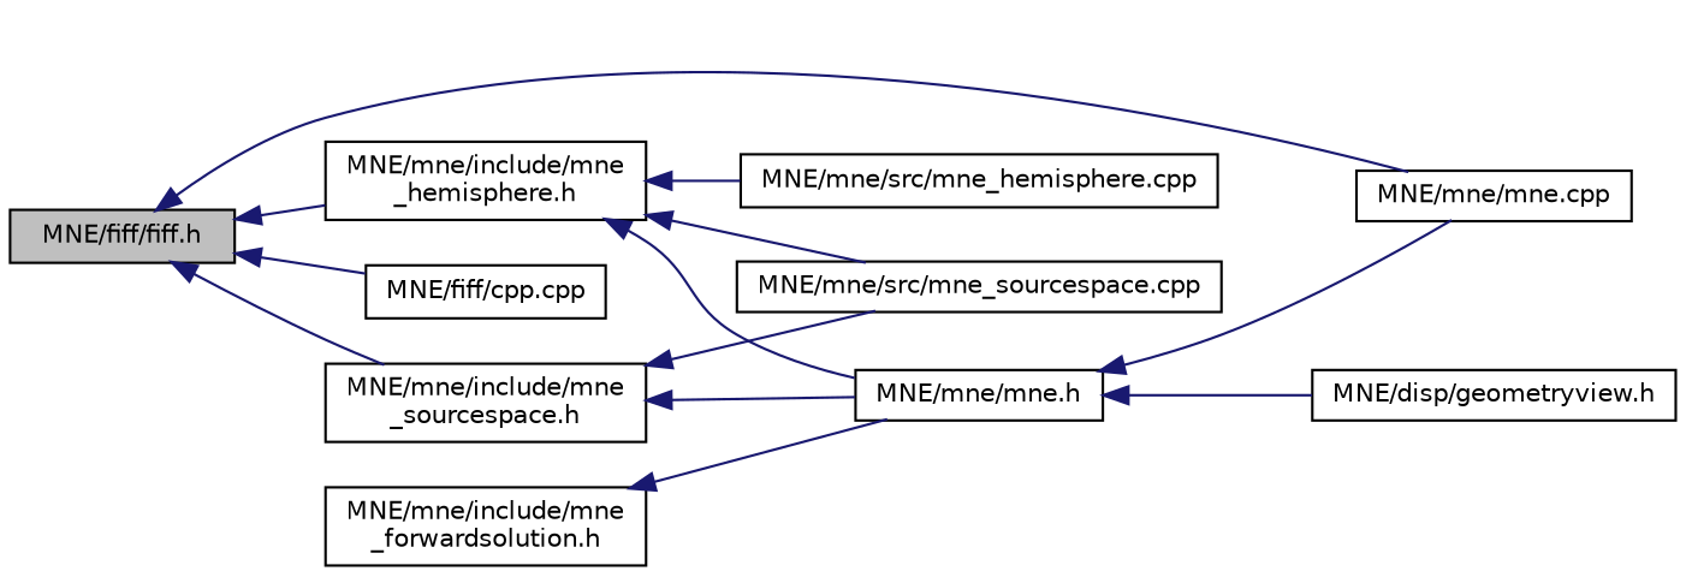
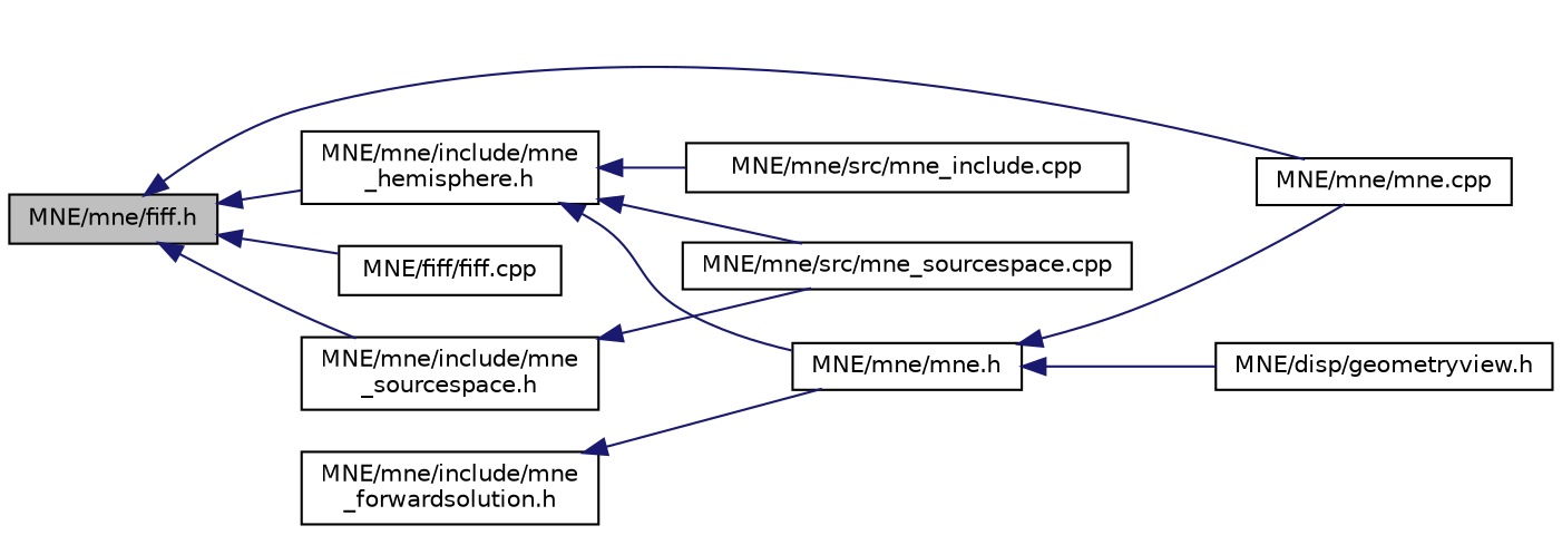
  digraph {
    rankdir=LR
    node [color=black fillcolor=white fontname=Helvetica fontsize=10 shape=record style=filled]
    edge [color=midnightblue dir=back fontname=Helvetica fontsize=10 labelfontname=Helvetica labelfontsize=10 style=solid]
-   n1 [fillcolor=grey75 fontcolor=black height=0.2 label="MNE/fiff/fiff.h" width=0.4]
+   n1 [fillcolor=grey75 fontcolor=black height=0.2 label="MNE/mne/fiff.h" width=0.4]
    n2 [height=0.2 label="MNE/mne/include/mne\l_hemisphere.h" width=0.4]
    n3 [height=0.2 label="MNE/mne/include/mne\l_sourcespace.h" width=0.4]
    n4 [height=0.2 label="MNE/mne/mne.cpp" width=0.4]
-   n5 [height=0.2 label="MNE/fiff/cpp.cpp" width=0.4]
+   n5 [height=0.2 label="MNE/fiff/fiff.cpp" width=0.4]
    n6 [height=0.2 label="MNE/mne/mne.h" width=0.4]
-   n7 [height=0.2 label="MNE/mne/src/mne_hemisphere.cpp" width=0.4]
+   n7 [height=0.2 label="MNE/mne/src/mne_include.cpp" width=0.4]
    n8 [height=0.2 label="MNE/mne/src/mne_sourcespace.cpp" width=0.4]
    n9 [height=0.2 label="MNE/disp/geometryview.h" width=0.4]
    n10 [height=0.2 label="MNE/mne/include/mne\l_forwardsolution.h" width=0.4]
    n1 -> n2
    n1 -> n3
    n1 -> n4
    n1 -> n5
    n2 -> n6
    n2 -> n7
    n2 -> n8
-   n3 -> n6
    n3 -> n8
    n6 -> n4
    n6 -> n9
    n10 -> n6
  }
